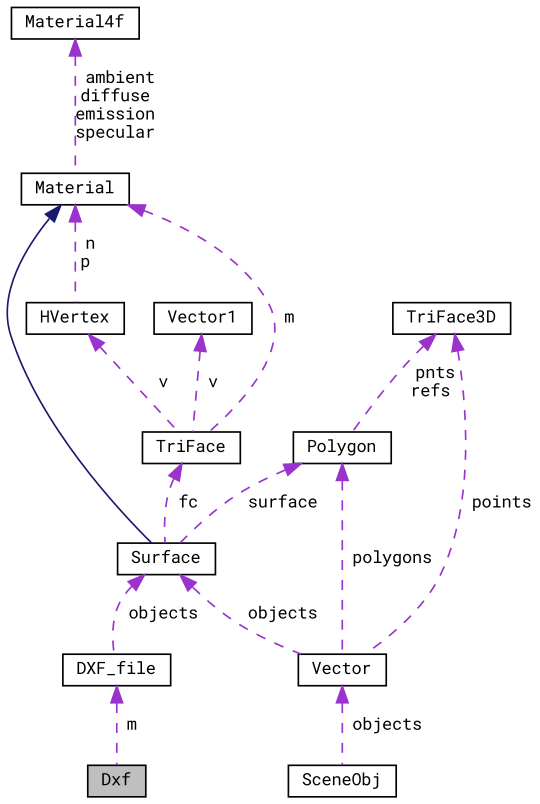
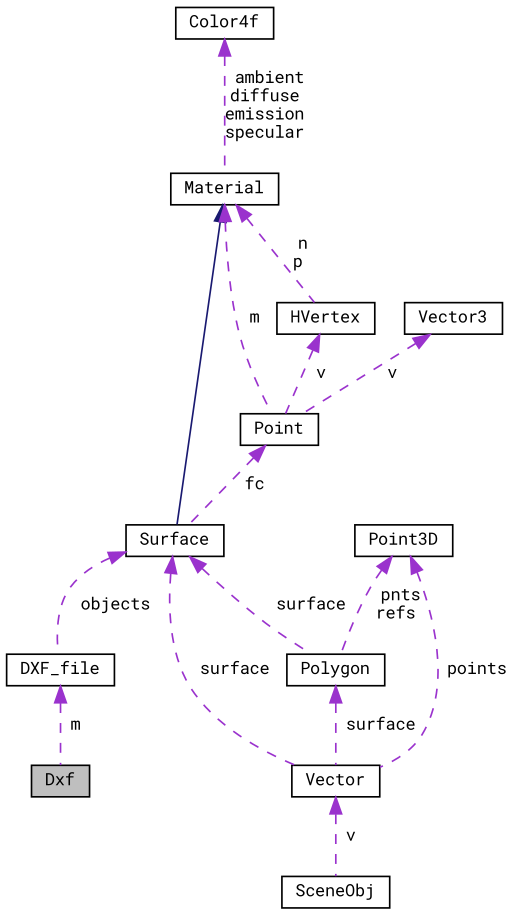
  digraph {
    fontname="Roboto Mono"
    node [color=black fontname="Roboto Mono" fontsize=10 shape=record]
    edge [color=darkorchid3 dir=back fontname="Roboto Mono" fontsize=10 labelfontname=FreeSans labelfontsize=10 style=dashed]
    n1 [fillcolor=grey75 fontcolor=black height=0.2 label=Dxf style=filled width=0.4]
    n2 [height=0.2 label=DXF_file width=0.4]
    n3 [height=0.2 label=SceneObj width=0.4]
    n4 [height=0.2 label=Vector width=0.4]
    n5 [height=0.2 label=Polygon width=0.4]
-   n6 [height=0.2 label=TriFace3D width=0.4]
+   n6 [height=0.2 label=Point3D width=0.4]
    n7 [height=0.2 label=Surface width=0.4]
    n8 [height=0.2 label=Material width=0.4]
-   n9 [height=0.2 label=TriFace width=0.4]
+   n9 [height=0.2 label=Point width=0.4]
    n10 [height=0.2 label=HVertex width=0.4]
-   n11 [height=0.2 label=Material4f width=0.4]
-   n12 [height=0.2 label=Vector1 width=0.4]
+   n11 [height=0.2 label=Color4f width=0.4]
+   n12 [height=0.2 label=Vector3 width=0.4]
    n2 -> n1 [label=" m"]
-   n4 -> n3 [label=" objects"]
-   n5 -> n4 [label=" polygons"]
+   n4 -> n3 [label=" v"]
+   n5 -> n4 [label=" surface"]
    n6 -> n4 [label=" points"]
    n6 -> n5 [label=" pnts\nrefs"]
    n7 -> n2 [label=" objects"]
-   n7 -> n4 [label=" objects"]
-   n5 -> n7 [label=" surface"]
+   n7 -> n4 [label=" surface"]
+   n7 -> n5 [label=" surface"]
    n8 -> n7 [color=midnightblue style=solid]
    n8 -> n9 [label=" m"]
    n8 -> n10 [label=" n\np"]
    n9 -> n7 [label=" fc"]
    n10 -> n9 [label=" v"]
    n11 -> n8 [label=" ambient\ndiffuse\nemission\nspecular"]
    n12 -> n9 [label=" v"]
  }
